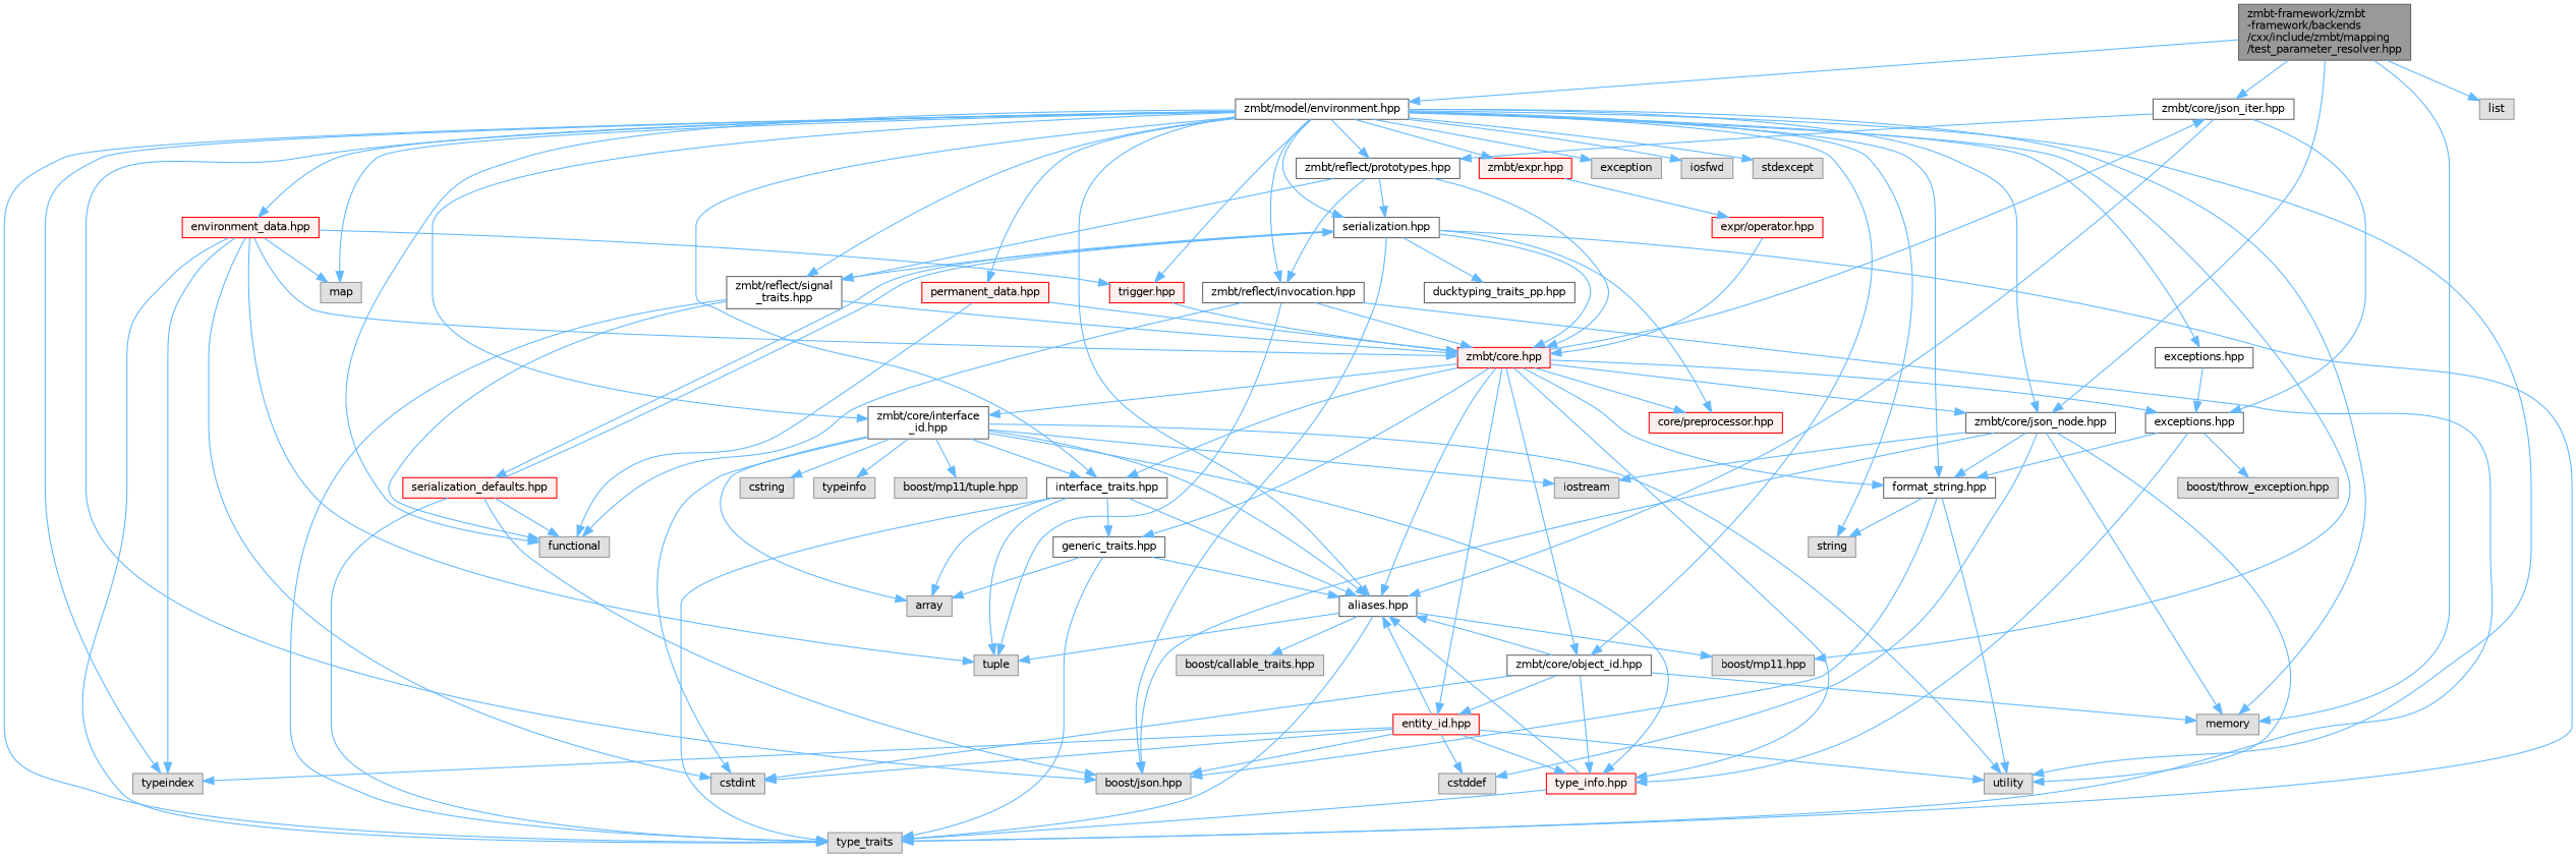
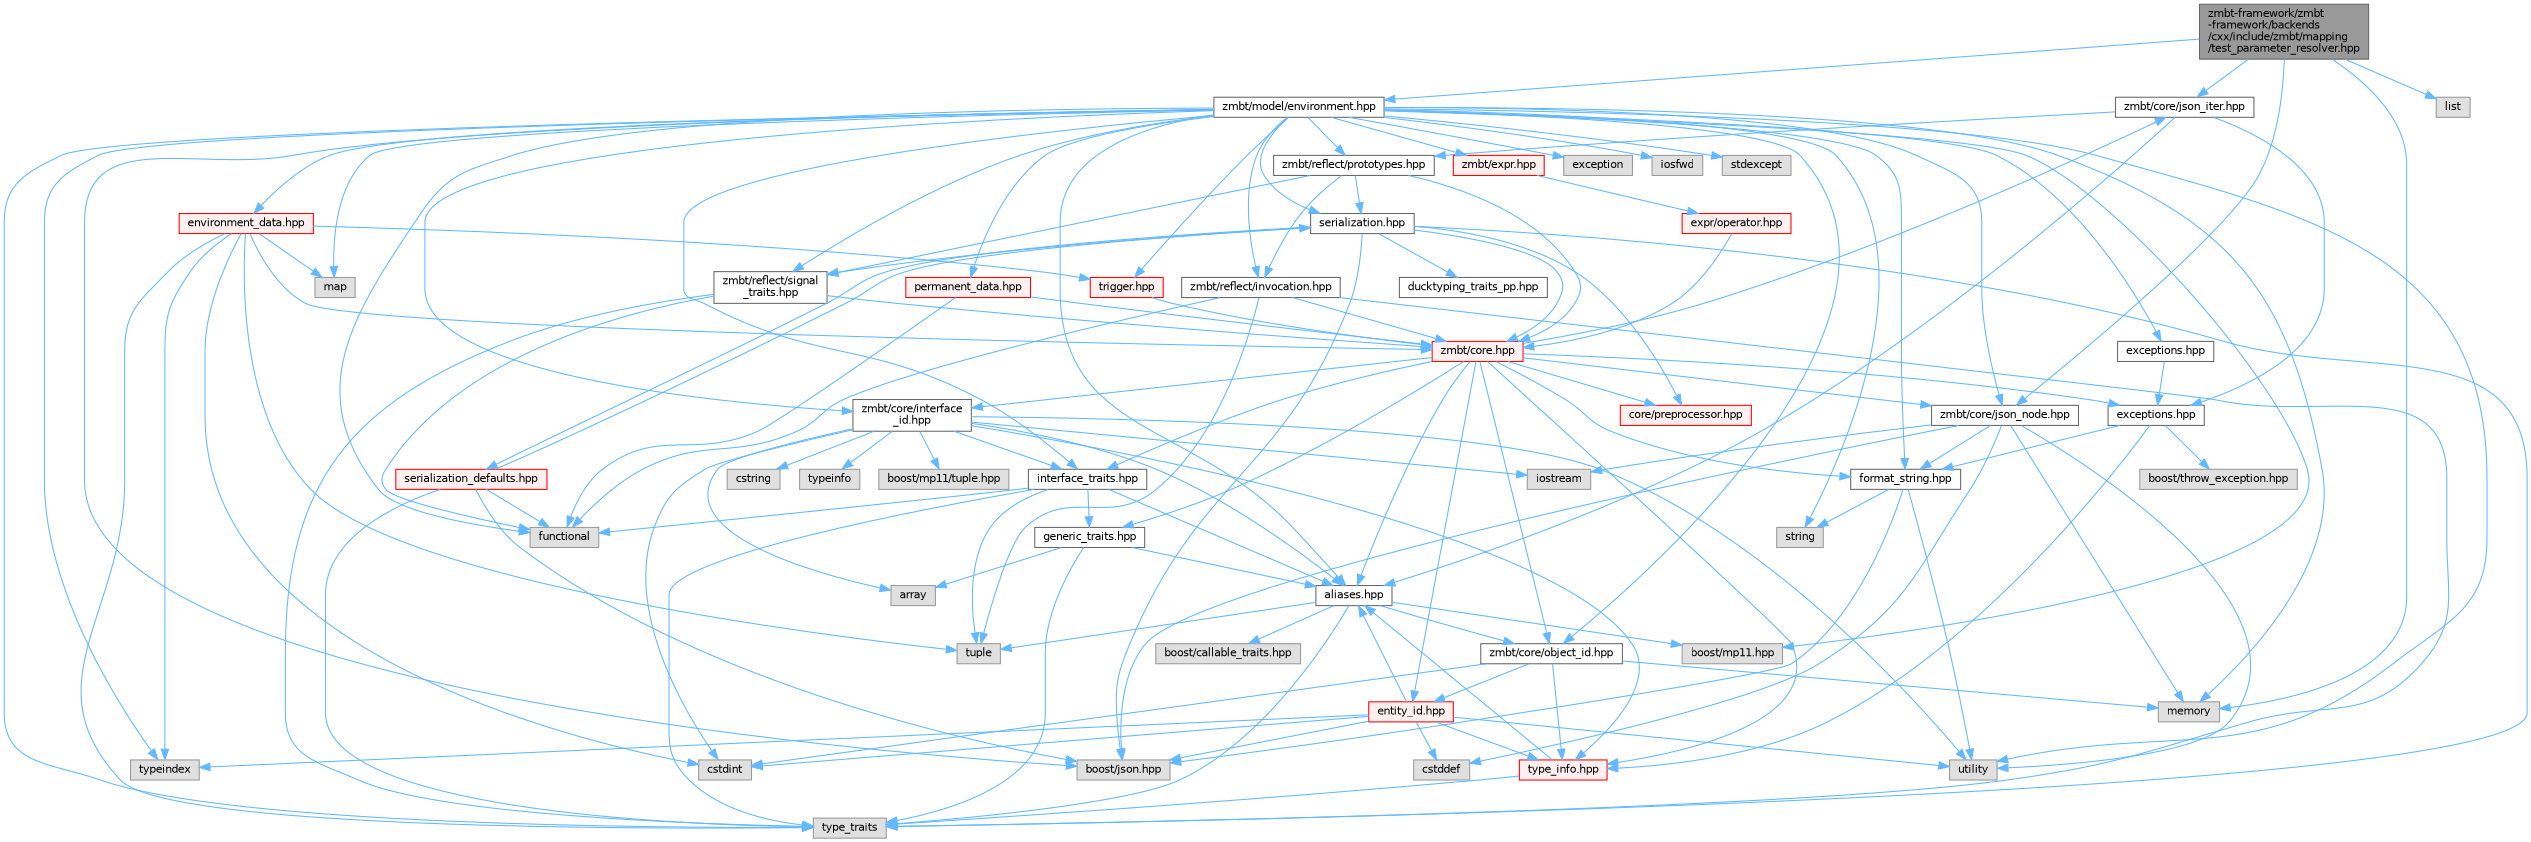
  digraph {
    node [color=grey60 fillcolor="#E0E0E0" fontname=Helvetica fontsize=10 shape=box style=filled]
    edge [color=steelblue1 fontname=Helvetica fontsize=10 labelfontname=Helvetica labelfontsize=10 style=solid]
    n1 [color=gray40 fillcolor=grey60 fontcolor=black height=0.2 label="zmbt-framework/zmbt\l-framework/backends\l/cxx/include/zmbt/mapping\l/test_parameter_resolver.hpp" width=0.4]
    n2 [color=grey40 fillcolor=white height=0.2 label="zmbt/core/json_iter.hpp" width=0.4]
    n3 [color=grey40 fillcolor=white height=0.2 label="zmbt/core/json_node.hpp" width=0.4]
    n4 [height=0.2 label=memory width=0.4]
    n5 [color=grey40 fillcolor=white height=0.2 label="zmbt/model/environment.hpp" width=0.4]
    n6 [height=0.2 label=list width=0.4]
    n7 [color=grey40 fillcolor=white height=0.2 label="aliases.hpp" width=0.4]
    n8 [color=grey40 fillcolor=white height=0.2 label="exceptions.hpp" width=0.4]
    n9 [color=grey40 fillcolor=white height=0.2 label="zmbt/reflect/prototypes.hpp" width=0.4]
    n10 [color=grey40 fillcolor=white height=0.2 label="format_string.hpp" width=0.4]
    n11 [height=0.2 label="boost/json.hpp" width=0.4]
    n12 [height=0.2 label=utility width=0.4]
    n13 [height=0.2 label=cstddef width=0.4]
    n14 [height=0.2 label=iostream width=0.4]
    n15 [height=0.2 label=type_traits width=0.4]
    n16 [height=0.2 label="boost/mp11.hpp" width=0.4]
    n17 [height=0.2 label=string width=0.4]
    n18 [color=grey40 fillcolor=white height=0.2 label="zmbt/core/interface\l_id.hpp" width=0.4]
    n19 [height=0.2 label=typeindex width=0.4]
    n20 [color=grey40 fillcolor=white height=0.2 label="interface_traits.hpp" width=0.4]
    n21 [height=0.2 label=functional width=0.4]
    n22 [color=grey40 fillcolor=white height=0.2 label="zmbt/core/object_id.hpp" width=0.4]
    n23 [color=grey40 fillcolor=white height=0.2 label="zmbt/reflect/signal\l_traits.hpp" width=0.4]
    n24 [color=grey40 fillcolor=white height=0.2 label="zmbt/reflect/invocation.hpp" width=0.4]
    n25 [color=grey40 fillcolor=white height=0.2 label="serialization.hpp" width=0.4]
    n26 [color=red fillcolor="#FFF0F0" height=0.2 label="zmbt/expr.hpp" width=0.4]
    n27 [height=0.2 label=exception width=0.4]
    n28 [height=0.2 label=iosfwd width=0.4]
    n29 [height=0.2 label=map width=0.4]
    n30 [height=0.2 label=stdexcept width=0.4]
    n31 [color=red fillcolor="#FFF0F0" height=0.2 label="environment_data.hpp" width=0.4]
    n32 [color=red fillcolor="#FFF0F0" height=0.2 label="trigger.hpp" width=0.4]
    n33 [color=grey40 fillcolor=white height=0.2 label="exceptions.hpp" width=0.4]
    n34 [color=red fillcolor="#FFF0F0" height=0.2 label="permanent_data.hpp" width=0.4]
    n35 [height=0.2 label=tuple width=0.4]
    n36 [height=0.2 label="boost/callable_traits.hpp" width=0.4]
    n37 [height=0.2 label="boost/throw_exception.hpp" width=0.4]
    n38 [color=red fillcolor="#FFF0F0" height=0.2 label="type_info.hpp" width=0.4]
    n39 [height=0.2 label=array width=0.4]
    n40 [height=0.2 label=cstdint width=0.4]
    n41 [height=0.2 label=cstring width=0.4]
    n42 [height=0.2 label=typeinfo width=0.4]
    n43 [height=0.2 label="boost/mp11/tuple.hpp" width=0.4]
    n44 [color=grey40 fillcolor=white height=0.2 label="generic_traits.hpp" width=0.4]
    n45 [color=red fillcolor="#FFF0F0" height=0.2 label="entity_id.hpp" width=0.4]
    n46 [color=red fillcolor="#FFF0F0" height=0.2 label="zmbt/core.hpp" width=0.4]
    n47 [color=red fillcolor="#FFF0F0" height=0.2 label="core/preprocessor.hpp" width=0.4]
    n48 [color=grey40 fillcolor=white height=0.2 label="ducktyping_traits_pp.hpp" width=0.4]
    n49 [color=red fillcolor="#FFF0F0" height=0.2 label="serialization_defaults.hpp" width=0.4]
    n50 [color=red fillcolor="#FFF0F0" height=0.2 label="expr/operator.hpp" width=0.4]
    n1 -> n2
    n1 -> n3
    n1 -> n4
    n1 -> n5
    n1 -> n6
    n2 -> n7
    n2 -> n8
    n2 -> n9
    n3 -> n4
    n3 -> n10
    n3 -> n11
    n3 -> n12
    n3 -> n13
    n3 -> n14
    n5 -> n3
    n5 -> n4
    n5 -> n7
    n5 -> n9
    n5 -> n10
    n5 -> n11
    n5 -> n12
    n5 -> n15
    n5 -> n16
    n5 -> n17
    n5 -> n18
    n5 -> n19
    n5 -> n20
    n5 -> n21
    n5 -> n22
    n5 -> n23
    n5 -> n24
    n5 -> n25
    n5 -> n26
    n5 -> n27
    n5 -> n28
    n5 -> n29
    n5 -> n30
    n5 -> n31
    n5 -> n32
    n5 -> n33
    n5 -> n34
    n7 -> n15
    n7 -> n16
    n7 -> n35
    n7 -> n36
    n8 -> n10
    n8 -> n37
    n8 -> n38
    n9 -> n23
    n9 -> n24
    n9 -> n25
    n9 -> n46
    n10 -> n11
    n10 -> n12
    n10 -> n17
    n18 -> n7
    n18 -> n12
    n18 -> n14
    n18 -> n20
    n18 -> n38
    n18 -> n39
    n18 -> n40
    n18 -> n41
    n18 -> n42
    n18 -> n43
    n20 -> n7
    n20 -> n15
-   n20 -> n39
+   n20 -> n21
    n20 -> n35
    n20 -> n44
    n22 -> n4
-   n22 -> n7
+   n7 -> n22
    n22 -> n38
    n22 -> n40
    n22 -> n45
    n23 -> n15
    n23 -> n21
    n23 -> n46
    n24 -> n15
    n24 -> n21
    n24 -> n35
    n24 -> n46
    n25 -> n11
    n25 -> n15
    n25 -> n23
    n25 -> n46
    n25 -> n47
    n25 -> n48
    n25 -> n49
    n26 -> n50
    n31 -> n15
    n31 -> n19
    n31 -> n29
    n31 -> n32
    n31 -> n35
    n31 -> n40
    n31 -> n46
    n32 -> n46
    n33 -> n8
    n34 -> n21
    n34 -> n46
    n38 -> n7
    n38 -> n15
    n44 -> n7
    n44 -> n15
    n44 -> n39
    n45 -> n7
    n45 -> n11
    n45 -> n12
    n45 -> n13
    n45 -> n19
    n45 -> n38
    n45 -> n40
    n46 -> n2
    n46 -> n3
    n46 -> n7
    n46 -> n8
    n46 -> n10
    n46 -> n18
    n46 -> n20
    n46 -> n22
    n46 -> n38
    n46 -> n44
    n46 -> n45
    n46 -> n47
    n49 -> n11
    n49 -> n15
    n49 -> n21
    n49 -> n25
    n50 -> n46
  }
